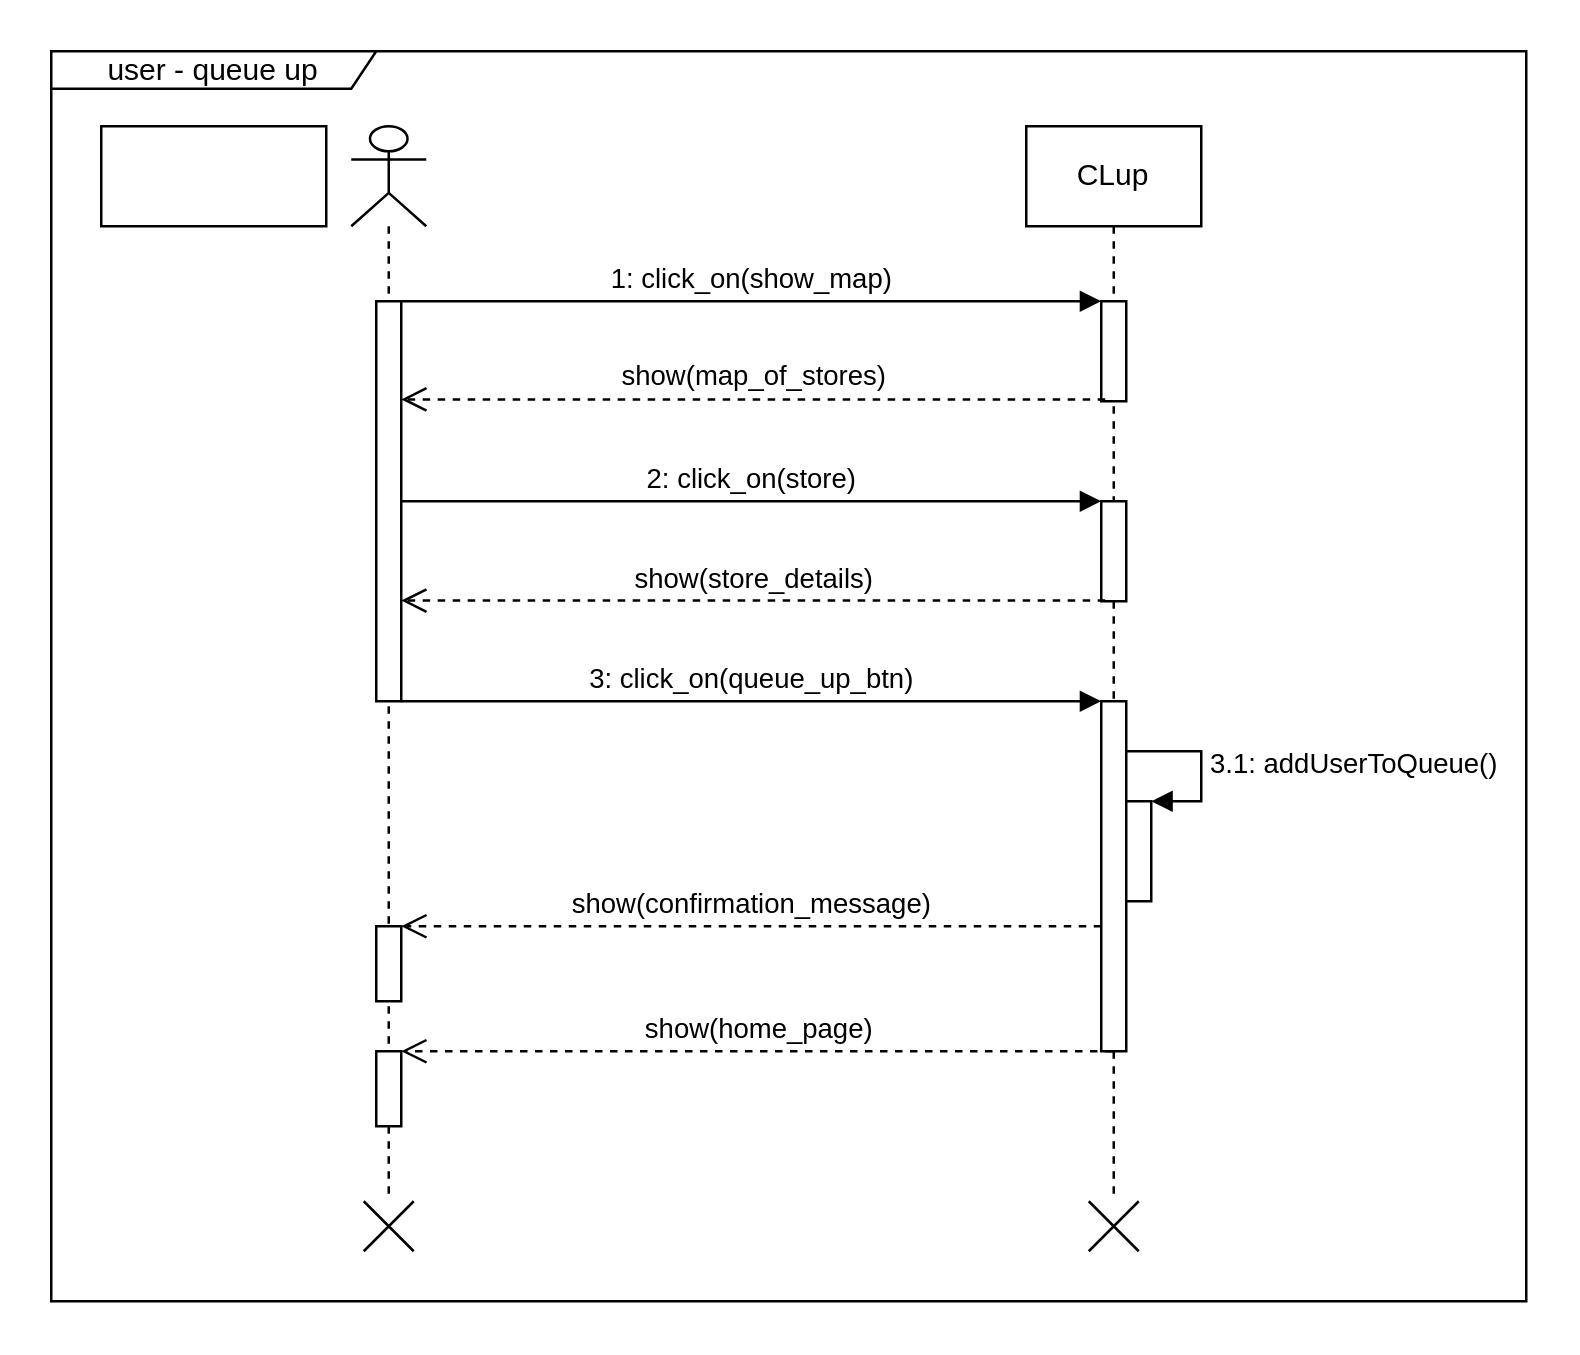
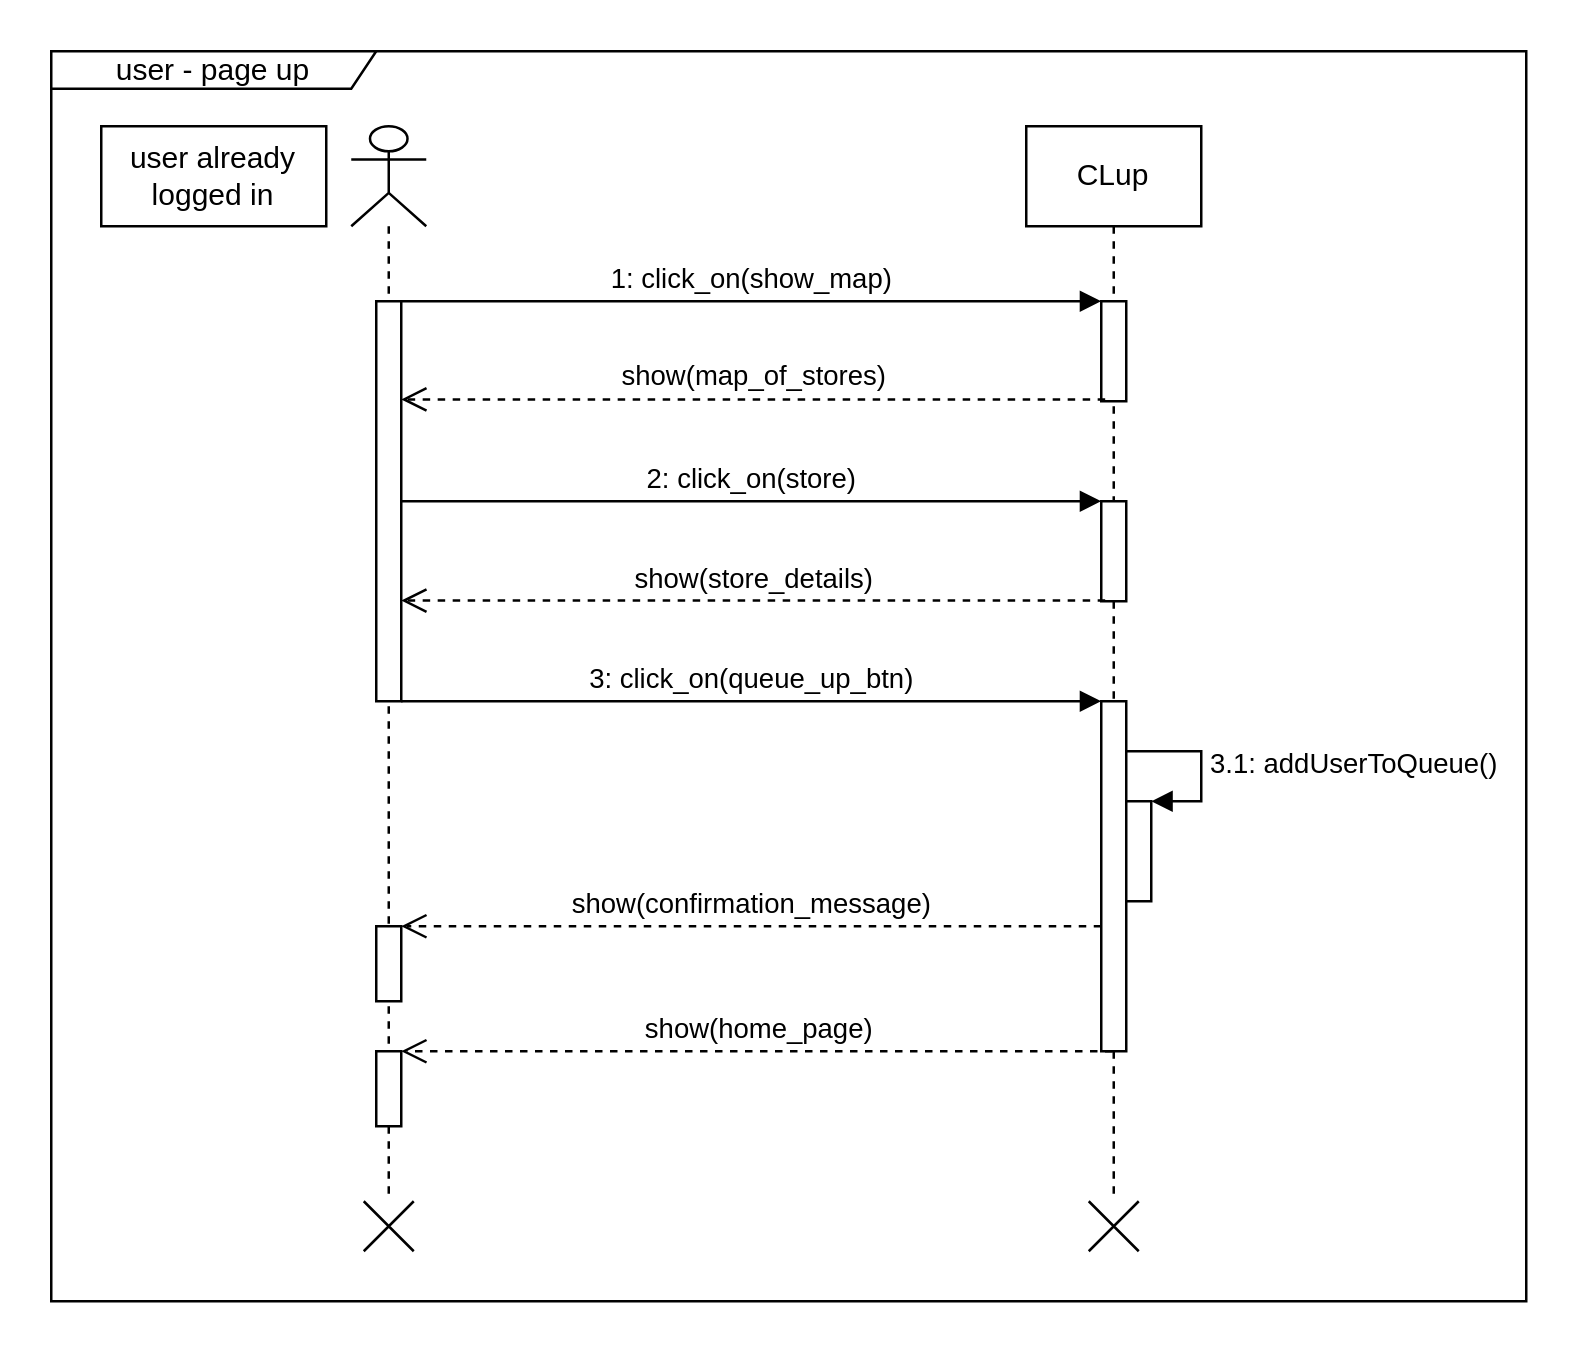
  <mxCell id="0" />
  <mxCell id="1" parent="0" />
- <mxCell id="2" value="user - queue up" style="shape=umlFrame;whiteSpace=wrap;html=1;width=130;height=15;" parent="1" vertex="1"><mxGeometry x="20" y="20" width="590" height="500" as="geometry" /></mxCell>
+ <mxCell id="2" value="user - page up" style="shape=umlFrame;whiteSpace=wrap;html=1;width=130;height=15;" parent="1" vertex="1"><mxGeometry x="20" y="20" width="590" height="500" as="geometry" /></mxCell>
  <mxCell id="3" value="" style="rounded=0;whiteSpace=wrap;html=1;" parent="1" vertex="1"><mxGeometry x="40" y="50" width="90" height="40" as="geometry" /></mxCell>
+ <mxCell id="4" value="user already logged in" style="text;html=1;strokeColor=none;fillColor=none;align=center;verticalAlign=middle;whiteSpace=wrap;rounded=0;" parent="1" vertex="1"><mxGeometry x="50" y="60" width="70" height="20" as="geometry" /></mxCell>
  <mxCell id="5" value="" style="shape=umlLifeline;participant=umlActor;perimeter=lifelinePerimeter;whiteSpace=wrap;html=1;container=1;collapsible=0;recursiveResize=0;verticalAlign=top;spacingTop=36;outlineConnect=0;" parent="1" vertex="1"><mxGeometry x="140" y="50" width="30" height="430" as="geometry" /></mxCell>
  <mxCell id="6" value="" style="html=1;points=[];perimeter=orthogonalPerimeter;" parent="5" vertex="1"><mxGeometry x="10" y="70" width="10" height="160" as="geometry" /></mxCell>
  <mxCell id="7" value="" style="html=1;points=[];perimeter=orthogonalPerimeter;" parent="5" vertex="1"><mxGeometry x="10" y="320" width="10" height="30" as="geometry" /></mxCell>
  <mxCell id="8" value="" style="html=1;points=[];perimeter=orthogonalPerimeter;" parent="5" vertex="1"><mxGeometry x="10" y="370" width="10" height="30" as="geometry" /></mxCell>
  <mxCell id="9" value="CLup" style="shape=umlLifeline;perimeter=lifelinePerimeter;whiteSpace=wrap;html=1;container=1;collapsible=0;recursiveResize=0;outlineConnect=0;" parent="1" vertex="1"><mxGeometry x="410" y="50" width="70" height="430" as="geometry" /></mxCell>
  <mxCell id="10" value="" style="html=1;points=[];perimeter=orthogonalPerimeter;" parent="9" vertex="1"><mxGeometry x="30" y="70" width="10" height="40" as="geometry" /></mxCell>
  <mxCell id="11" value="" style="html=1;points=[];perimeter=orthogonalPerimeter;" parent="9" vertex="1"><mxGeometry x="30" y="150" width="10" height="40" as="geometry" /></mxCell>
  <mxCell id="12" value="" style="html=1;points=[];perimeter=orthogonalPerimeter;" parent="9" vertex="1"><mxGeometry x="30" y="230" width="10" height="140" as="geometry" /></mxCell>
  <mxCell id="13" value="" style="html=1;points=[];perimeter=orthogonalPerimeter;" parent="9" vertex="1"><mxGeometry x="40" y="270" width="10" height="40" as="geometry" /></mxCell>
  <mxCell id="14" value="3.1: addUserToQueue()" style="edgeStyle=orthogonalEdgeStyle;html=1;align=left;spacingLeft=2;endArrow=block;rounded=0;entryX=1;entryY=0;" parent="9" source="12" target="13" edge="1"><mxGeometry relative="1" as="geometry"><mxPoint x="45" y="250" as="sourcePoint" /><Array as="points"><mxPoint x="70" y="250" /><mxPoint x="70" y="270" /></Array></mxGeometry></mxCell>
  <mxCell id="15" value="1: click_on(show_map)" style="html=1;verticalAlign=bottom;endArrow=block;entryX=0;entryY=0;" parent="1" source="6" target="10" edge="1"><mxGeometry relative="1" as="geometry"><mxPoint x="250" y="130" as="sourcePoint" /></mxGeometry></mxCell>
  <mxCell id="16" value="show(map_of_stores)" style="html=1;verticalAlign=bottom;endArrow=open;dashed=1;endSize=8;exitX=0.157;exitY=0.982;exitDx=0;exitDy=0;exitPerimeter=0;" parent="1" source="10" target="6" edge="1"><mxGeometry relative="1" as="geometry"><mxPoint x="250" y="206" as="targetPoint" /></mxGeometry></mxCell>
  <mxCell id="17" value="2: click_on(store)" style="html=1;verticalAlign=bottom;endArrow=block;" parent="1" source="6" target="11" edge="1"><mxGeometry relative="1" as="geometry"><mxPoint x="162" y="230" as="sourcePoint" /><Array as="points"><mxPoint x="220" y="200" /></Array></mxGeometry></mxCell>
  <mxCell id="18" value="show(store_details)" style="html=1;verticalAlign=bottom;endArrow=open;dashed=1;endSize=8;exitX=0.157;exitY=0.993;exitDx=0;exitDy=0;exitPerimeter=0;" parent="1" source="11" target="6" edge="1"><mxGeometry relative="1" as="geometry"><mxPoint x="159.58" y="269.69" as="targetPoint" /></mxGeometry></mxCell>
  <mxCell id="19" value="3: click_on(queue_up_btn)" style="html=1;verticalAlign=bottom;endArrow=block;entryX=0;entryY=0;" parent="1" source="6" target="12" edge="1"><mxGeometry relative="1" as="geometry"><mxPoint x="159.59" y="300.77" as="sourcePoint" /></mxGeometry></mxCell>
  <mxCell id="20" value="show(confirmation_message)" style="html=1;verticalAlign=bottom;endArrow=open;dashed=1;endSize=8;" parent="1" source="12" target="7" edge="1"><mxGeometry relative="1" as="geometry"><mxPoint x="155.1" y="369.996" as="targetPoint" /><mxPoint x="435" y="369.996" as="sourcePoint" /></mxGeometry></mxCell>
  <mxCell id="21" value="" style="shape=umlDestroy;" parent="1" vertex="1"><mxGeometry x="435" y="480" width="20" height="20" as="geometry" /></mxCell>
  <mxCell id="22" value="" style="shape=umlDestroy;" parent="1" vertex="1"><mxGeometry x="145" y="480" width="20" height="20" as="geometry" /></mxCell>
  <mxCell id="23" value="show(home_page)" style="html=1;verticalAlign=bottom;endArrow=open;dashed=1;endSize=8;" parent="1" source="9" target="8" edge="1"><mxGeometry relative="1" as="geometry"><mxPoint x="290" y="420" as="sourcePoint" /><mxPoint x="210" y="420" as="targetPoint" /></mxGeometry></mxCell>
